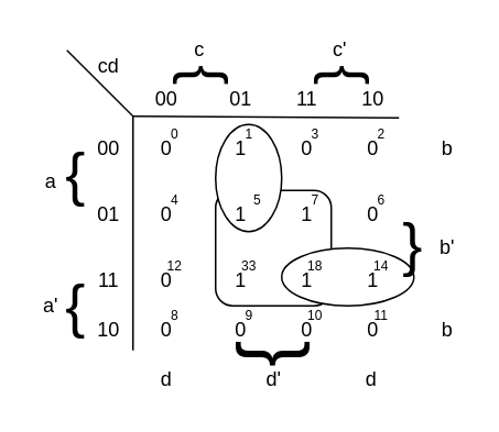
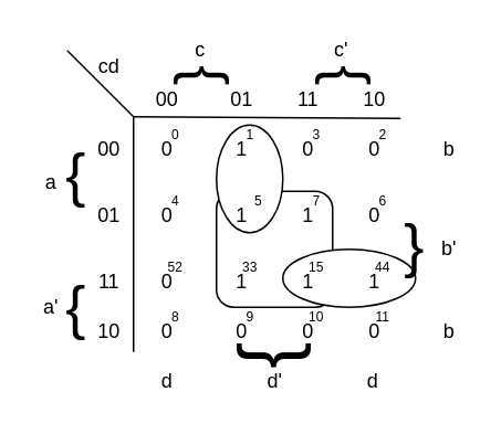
  <mxCell id="0" />
  <mxCell id="1" parent="0" />
  <mxCell id="2" value="" style="rounded=1;whiteSpace=wrap;html=1;" vertex="1" parent="1"><mxGeometry x="130" y="115" width="70" height="70" as="geometry" /></mxCell>
  <mxCell id="3" value="" style="ellipse;whiteSpace=wrap;html=1;" vertex="1" parent="1"><mxGeometry x="170" y="150" width="80" height="35" as="geometry" /></mxCell>
  <mxCell id="4" value="" style="ellipse;whiteSpace=wrap;html=1;" vertex="1" parent="1"><mxGeometry x="130" y="75" width="40" height="65" as="geometry" /></mxCell>
  <mxCell id="5" value="" style="endArrow=none;html=1;entryX=1.033;entryY=1.05;entryDx=0;entryDy=0;entryPerimeter=0;" edge="1" parent="1" target="15"><mxGeometry width="50" height="50" relative="1" as="geometry"><mxPoint x="80" y="70" as="sourcePoint" /><mxPoint x="320" y="70" as="targetPoint" /></mxGeometry></mxCell>
  <mxCell id="6" value="" style="endArrow=none;html=1;exitX=1;exitY=1.1;exitDx=0;exitDy=0;exitPerimeter=0;" edge="1" parent="1" source="12"><mxGeometry width="50" height="50" relative="1" as="geometry"><mxPoint x="80" y="230" as="sourcePoint" /><mxPoint x="80" y="70" as="targetPoint" /></mxGeometry></mxCell>
  <mxCell id="7" value="" style="endArrow=none;html=1;" edge="1" parent="1"><mxGeometry width="50" height="50" relative="1" as="geometry"><mxPoint x="40" y="30" as="sourcePoint" /><mxPoint x="80" y="70" as="targetPoint" /></mxGeometry></mxCell>
  <mxCell id="8" value="cd" style="text;html=1;align=center;verticalAlign=middle;resizable=0;points=[];autosize=1;" vertex="1" parent="1"><mxGeometry x="50" y="30" width="30" height="20" as="geometry" /></mxCell>
  <mxCell id="9" value="00" style="text;html=1;align=center;verticalAlign=middle;resizable=0;points=[];autosize=1;" vertex="1" parent="1"><mxGeometry x="85" y="50" width="30" height="20" as="geometry" /></mxCell>
  <mxCell id="10" value="01" style="text;html=1;align=center;verticalAlign=middle;resizable=0;points=[];autosize=1;" vertex="1" parent="1"><mxGeometry x="130" y="50" width="30" height="20" as="geometry" /></mxCell>
  <mxCell id="11" value="11" style="text;html=1;align=center;verticalAlign=middle;resizable=0;points=[];autosize=1;" vertex="1" parent="1"><mxGeometry x="170" y="50" width="30" height="20" as="geometry" /></mxCell>
  <mxCell id="12" value="10" style="text;html=1;align=center;verticalAlign=middle;resizable=0;points=[];autosize=1;" vertex="1" parent="1"><mxGeometry x="50" y="190" width="30" height="20" as="geometry" /></mxCell>
  <mxCell id="13" value="00" style="text;html=1;align=center;verticalAlign=middle;resizable=0;points=[];autosize=1;" vertex="1" parent="1"><mxGeometry x="50" y="80" width="30" height="20" as="geometry" /></mxCell>
  <mxCell id="14" value="11" style="text;html=1;align=center;verticalAlign=middle;resizable=0;points=[];autosize=1;" vertex="1" parent="1"><mxGeometry x="50" y="160" width="30" height="20" as="geometry" /></mxCell>
  <mxCell id="15" value="10" style="text;html=1;align=center;verticalAlign=middle;resizable=0;points=[];autosize=1;" vertex="1" parent="1"><mxGeometry x="210" y="50" width="30" height="20" as="geometry" /></mxCell>
  <mxCell id="16" value="01" style="text;html=1;align=center;verticalAlign=middle;resizable=0;points=[];autosize=1;" vertex="1" parent="1"><mxGeometry x="50" y="120" width="30" height="20" as="geometry" /></mxCell>
  <mxCell id="17" value="0" style="text;html=1;align=center;verticalAlign=middle;resizable=0;points=[];autosize=1;" vertex="1" parent="1"><mxGeometry x="90" y="80" width="20" height="20" as="geometry" /></mxCell>
  <mxCell id="18" value="1" style="text;html=1;align=center;verticalAlign=middle;resizable=0;points=[];autosize=1;" vertex="1" parent="1"><mxGeometry x="135" y="120" width="20" height="20" as="geometry" /></mxCell>
  <mxCell id="19" value="0" style="text;html=1;align=center;verticalAlign=middle;resizable=0;points=[];autosize=1;" vertex="1" parent="1"><mxGeometry x="90" y="160" width="20" height="20" as="geometry" /></mxCell>
  <mxCell id="20" value="0" style="text;html=1;align=center;verticalAlign=middle;resizable=0;points=[];autosize=1;" vertex="1" parent="1"><mxGeometry x="90" y="120" width="20" height="20" as="geometry" /></mxCell>
  <mxCell id="21" value="0" style="text;html=1;align=center;verticalAlign=middle;resizable=0;points=[];autosize=1;" vertex="1" parent="1"><mxGeometry x="135" y="190" width="20" height="20" as="geometry" /></mxCell>
  <mxCell id="22" value="0" style="text;html=1;align=center;verticalAlign=middle;resizable=0;points=[];autosize=1;" vertex="1" parent="1"><mxGeometry x="90" y="190" width="20" height="20" as="geometry" /></mxCell>
  <mxCell id="23" value="0" style="text;html=1;align=center;verticalAlign=middle;resizable=0;points=[];autosize=1;" vertex="1" parent="1"><mxGeometry x="215" y="120" width="20" height="20" as="geometry" /></mxCell>
  <mxCell id="24" value="0" style="text;html=1;align=center;verticalAlign=middle;resizable=0;points=[];autosize=1;" vertex="1" parent="1"><mxGeometry x="175" y="190" width="20" height="20" as="geometry" /></mxCell>
  <mxCell id="25" value="0" style="text;html=1;align=center;verticalAlign=middle;resizable=0;points=[];autosize=1;" vertex="1" parent="1"><mxGeometry x="215" y="190" width="20" height="20" as="geometry" /></mxCell>
  <mxCell id="26" value="1" style="text;html=1;align=center;verticalAlign=middle;resizable=0;points=[];autosize=1;" vertex="1" parent="1"><mxGeometry x="135" y="80" width="20" height="20" as="geometry" /></mxCell>
  <mxCell id="27" value="1" style="text;html=1;align=center;verticalAlign=middle;resizable=0;points=[];autosize=1;" vertex="1" parent="1"><mxGeometry x="175" y="120" width="20" height="20" as="geometry" /></mxCell>
  <mxCell id="28" value="1" style="text;html=1;align=center;verticalAlign=middle;resizable=0;points=[];autosize=1;" vertex="1" parent="1"><mxGeometry x="175" y="160" width="20" height="20" as="geometry" /></mxCell>
  <mxCell id="29" value="1" style="text;html=1;align=center;verticalAlign=middle;resizable=0;points=[];autosize=1;" vertex="1" parent="1"><mxGeometry x="135" y="160" width="20" height="20" as="geometry" /></mxCell>
  <mxCell id="30" value="1" style="text;html=1;align=center;verticalAlign=middle;resizable=0;points=[];autosize=1;" vertex="1" parent="1"><mxGeometry x="215" y="160" width="20" height="20" as="geometry" /></mxCell>
  <mxCell id="31" value="0" style="text;html=1;align=center;verticalAlign=middle;resizable=0;points=[];autosize=1;" vertex="1" parent="1"><mxGeometry x="215" y="80" width="20" height="20" as="geometry" /></mxCell>
  <mxCell id="32" value="0" style="text;html=1;align=center;verticalAlign=middle;resizable=0;points=[];autosize=1;" vertex="1" parent="1"><mxGeometry x="175" y="80" width="20" height="20" as="geometry" /></mxCell>
  <mxCell id="33" value="&lt;font style=&quot;font-size: 36px&quot;&gt;{&lt;/font&gt;" style="text;html=1;align=center;verticalAlign=middle;resizable=0;points=[];autosize=1;" vertex="1" parent="1"><mxGeometry x="30" y="90" width="30" height="30" as="geometry" /></mxCell>
  <mxCell id="34" value="a" style="text;html=1;align=center;verticalAlign=middle;resizable=0;points=[];autosize=1;" vertex="1" parent="1"><mxGeometry x="20" y="100" width="20" height="20" as="geometry" /></mxCell>
  <mxCell id="35" value="a'" style="text;html=1;align=center;verticalAlign=middle;resizable=0;points=[];autosize=1;" vertex="1" parent="1"><mxGeometry x="20" y="175" width="20" height="20" as="geometry" /></mxCell>
  <mxCell id="36" value="&lt;font style=&quot;font-size: 36px&quot;&gt;{&lt;/font&gt;" style="text;html=1;align=center;verticalAlign=middle;resizable=0;points=[];autosize=1;" vertex="1" parent="1"><mxGeometry x="30" y="170" width="30" height="30" as="geometry" /></mxCell>
  <mxCell id="37" value="d" style="text;html=1;align=center;verticalAlign=middle;resizable=0;points=[];autosize=1;" vertex="1" parent="1"><mxGeometry x="90" y="220" width="20" height="20" as="geometry" /></mxCell>
  <mxCell id="38" value="d" style="text;html=1;align=center;verticalAlign=middle;resizable=0;points=[];autosize=1;" vertex="1" parent="1"><mxGeometry x="214" y="220" width="20" height="20" as="geometry" /></mxCell>
  <mxCell id="39" value="&lt;font style=&quot;font-size: 48px&quot;&gt;{&lt;/font&gt;" style="text;html=1;align=center;verticalAlign=middle;resizable=0;points=[];autosize=1;rotation=-90;" vertex="1" parent="1"><mxGeometry x="145" y="200" width="30" height="30" as="geometry" /></mxCell>
  <mxCell id="40" value="&lt;font style=&quot;font-size: 36px&quot;&gt;{&lt;/font&gt;" style="text;html=1;align=center;verticalAlign=middle;resizable=0;points=[];autosize=1;rotation=-180;" vertex="1" parent="1"><mxGeometry x="235" y="140" width="30" height="30" as="geometry" /></mxCell>
  <mxCell id="41" value="d'" style="text;html=1;align=center;verticalAlign=middle;resizable=0;points=[];autosize=1;" vertex="1" parent="1"><mxGeometry x="155" y="220" width="20" height="20" as="geometry" /></mxCell>
  <mxCell id="42" value="b" style="text;html=1;align=center;verticalAlign=middle;resizable=0;points=[];autosize=1;" vertex="1" parent="1"><mxGeometry x="260" y="80" width="20" height="20" as="geometry" /></mxCell>
  <mxCell id="43" value="b'" style="text;html=1;align=center;verticalAlign=middle;resizable=0;points=[];autosize=1;" vertex="1" parent="1"><mxGeometry x="260" y="140" width="20" height="20" as="geometry" /></mxCell>
  <mxCell id="44" value="b" style="text;html=1;align=center;verticalAlign=middle;resizable=0;points=[];autosize=1;" vertex="1" parent="1"><mxGeometry x="260" y="190" width="20" height="20" as="geometry" /></mxCell>
  <mxCell id="45" value="&lt;font style=&quot;font-size: 8px&quot;&gt;1&lt;/font&gt;" style="text;html=1;align=center;verticalAlign=middle;resizable=0;points=[];autosize=1;" vertex="1" parent="1"><mxGeometry x="140" y="70" width="20" height="20" as="geometry" /></mxCell>
  <mxCell id="46" value="&lt;font style=&quot;font-size: 8px&quot;&gt;2&lt;/font&gt;" style="text;html=1;align=center;verticalAlign=middle;resizable=0;points=[];autosize=1;" vertex="1" parent="1"><mxGeometry x="220" y="70" width="20" height="20" as="geometry" /></mxCell>
  <mxCell id="47" value="&lt;font style=&quot;font-size: 8px&quot;&gt;3&lt;/font&gt;" style="text;html=1;align=center;verticalAlign=middle;resizable=0;points=[];autosize=1;" vertex="1" parent="1"><mxGeometry x="180" y="70" width="20" height="20" as="geometry" /></mxCell>
  <mxCell id="48" value="&lt;font style=&quot;font-size: 8px&quot;&gt;4&lt;/font&gt;" style="text;html=1;align=center;verticalAlign=middle;resizable=0;points=[];autosize=1;" vertex="1" parent="1"><mxGeometry x="95" y="110" width="20" height="20" as="geometry" /></mxCell>
  <mxCell id="49" value="&lt;font style=&quot;font-size: 8px&quot;&gt;5&lt;/font&gt;" style="text;html=1;align=center;verticalAlign=middle;resizable=0;points=[];autosize=1;" vertex="1" parent="1"><mxGeometry x="145" y="110" width="20" height="20" as="geometry" /></mxCell>
  <mxCell id="50" value="&lt;font style=&quot;font-size: 8px&quot;&gt;6&lt;/font&gt;" style="text;html=1;align=center;verticalAlign=middle;resizable=0;points=[];autosize=1;" vertex="1" parent="1"><mxGeometry x="220" y="110" width="20" height="20" as="geometry" /></mxCell>
  <mxCell id="51" value="&lt;font style=&quot;font-size: 8px&quot;&gt;7&lt;/font&gt;" style="text;html=1;align=center;verticalAlign=middle;resizable=0;points=[];autosize=1;" vertex="1" parent="1"><mxGeometry x="180" y="110" width="20" height="20" as="geometry" /></mxCell>
  <mxCell id="52" value="&lt;font style=&quot;font-size: 8px&quot;&gt;8&lt;/font&gt;" style="text;html=1;align=center;verticalAlign=middle;resizable=0;points=[];autosize=1;" vertex="1" parent="1"><mxGeometry x="95" y="180" width="20" height="20" as="geometry" /></mxCell>
  <mxCell id="53" value="&lt;font style=&quot;font-size: 8px&quot;&gt;9&lt;/font&gt;" style="text;html=1;align=center;verticalAlign=middle;resizable=0;points=[];autosize=1;" vertex="1" parent="1"><mxGeometry x="140" y="180" width="20" height="20" as="geometry" /></mxCell>
  <mxCell id="54" value="&lt;font style=&quot;font-size: 8px&quot;&gt;10&lt;/font&gt;" style="text;html=1;align=center;verticalAlign=middle;resizable=0;points=[];autosize=1;" vertex="1" parent="1"><mxGeometry x="180" y="180" width="20" height="20" as="geometry" /></mxCell>
  <mxCell id="55" value="&lt;font style=&quot;font-size: 8px&quot;&gt;11&lt;/font&gt;" style="text;html=1;align=center;verticalAlign=middle;resizable=0;points=[];autosize=1;" vertex="1" parent="1"><mxGeometry x="220" y="180" width="20" height="20" as="geometry" /></mxCell>
  <mxCell id="56" value="&lt;font style=&quot;font-size: 8px&quot;&gt;0&lt;/font&gt;" style="text;html=1;align=center;verticalAlign=middle;resizable=0;points=[];autosize=1;" vertex="1" parent="1"><mxGeometry x="95" y="70" width="20" height="20" as="geometry" /></mxCell>
- <mxCell id="57" value="&lt;font style=&quot;font-size: 8px&quot;&gt;12&lt;/font&gt;" style="text;html=1;align=center;verticalAlign=middle;resizable=0;points=[];autosize=1;" vertex="1" parent="1"><mxGeometry x="95" y="150" width="20" height="20" as="geometry" /></mxCell>
+ <mxCell id="57" value="&lt;font style=&quot;font-size: 8px&quot;&gt;52&lt;/font&gt;" style="text;html=1;align=center;verticalAlign=middle;resizable=0;points=[];autosize=1;" vertex="1" parent="1"><mxGeometry x="95" y="150" width="20" height="20" as="geometry" /></mxCell>
  <mxCell id="58" value="&lt;font style=&quot;font-size: 8px&quot;&gt;33&lt;/font&gt;" style="text;html=1;align=center;verticalAlign=middle;resizable=0;points=[];autosize=1;" vertex="1" parent="1"><mxGeometry x="140" y="150" width="20" height="20" as="geometry" /></mxCell>
- <mxCell id="59" value="&lt;font style=&quot;font-size: 8px&quot;&gt;18&lt;/font&gt;" style="text;html=1;align=center;verticalAlign=middle;resizable=0;points=[];autosize=1;" vertex="1" parent="1"><mxGeometry x="180" y="150" width="20" height="20" as="geometry" /></mxCell>
- <mxCell id="60" value="&lt;font style=&quot;font-size: 8px&quot;&gt;14&lt;/font&gt;" style="text;html=1;align=center;verticalAlign=middle;resizable=0;points=[];autosize=1;" vertex="1" parent="1"><mxGeometry x="220" y="150" width="20" height="20" as="geometry" /></mxCell>
+ <mxCell id="59" value="&lt;font style=&quot;font-size: 8px&quot;&gt;15&lt;/font&gt;" style="text;html=1;align=center;verticalAlign=middle;resizable=0;points=[];autosize=1;" vertex="1" parent="1"><mxGeometry x="180" y="150" width="20" height="20" as="geometry" /></mxCell>
+ <mxCell id="60" value="&lt;font style=&quot;font-size: 8px&quot;&gt;44&lt;/font&gt;" style="text;html=1;align=center;verticalAlign=middle;resizable=0;points=[];autosize=1;" vertex="1" parent="1"><mxGeometry x="220" y="150" width="20" height="20" as="geometry" /></mxCell>
  <mxCell id="61" value="&lt;font style=&quot;font-size: 36px&quot;&gt;{&lt;/font&gt;" style="text;html=1;align=center;verticalAlign=middle;resizable=0;points=[];autosize=1;rotation=90;" vertex="1" parent="1"><mxGeometry x="110" y="30" width="30" height="30" as="geometry" /></mxCell>
  <mxCell id="62" value="c" style="text;html=1;align=center;verticalAlign=middle;resizable=0;points=[];autosize=1;" vertex="1" parent="1"><mxGeometry x="110" y="20" width="20" height="20" as="geometry" /></mxCell>
  <mxCell id="63" value="&lt;font style=&quot;font-size: 36px&quot;&gt;{&lt;/font&gt;" style="text;html=1;align=center;verticalAlign=middle;resizable=0;points=[];autosize=1;rotation=90;" vertex="1" parent="1"><mxGeometry x="195" y="30" width="30" height="30" as="geometry" /></mxCell>
  <mxCell id="64" value="c'" style="text;html=1;align=center;verticalAlign=middle;resizable=0;points=[];autosize=1;" vertex="1" parent="1"><mxGeometry x="195" y="20" width="20" height="20" as="geometry" /></mxCell>
